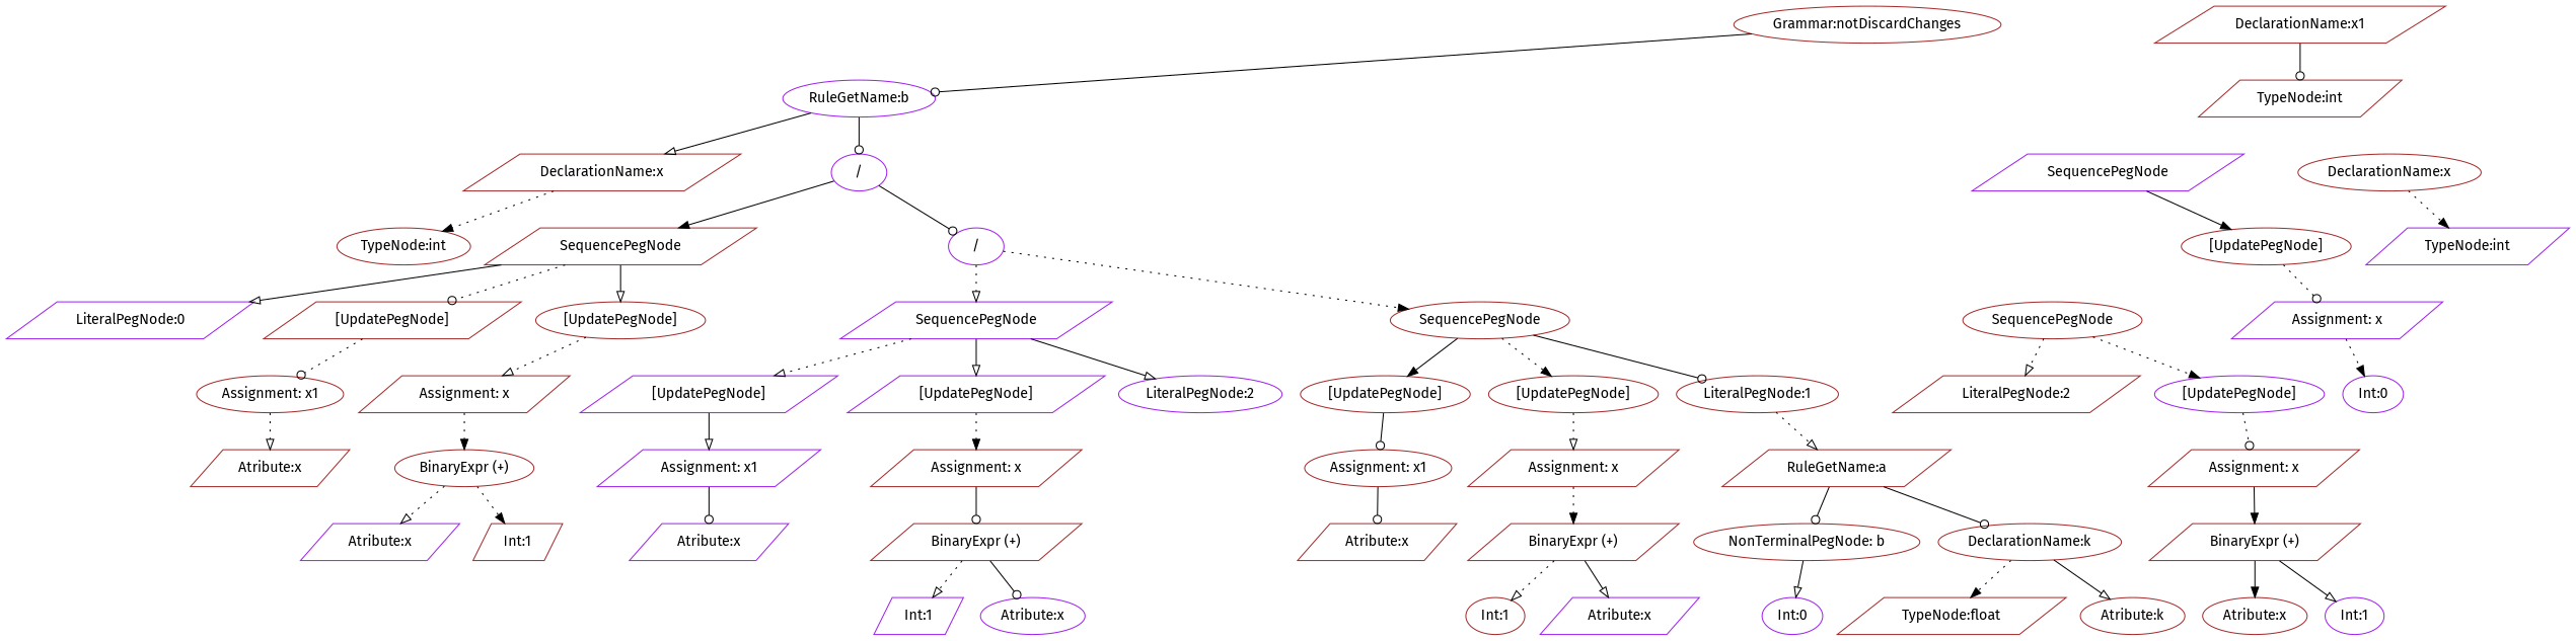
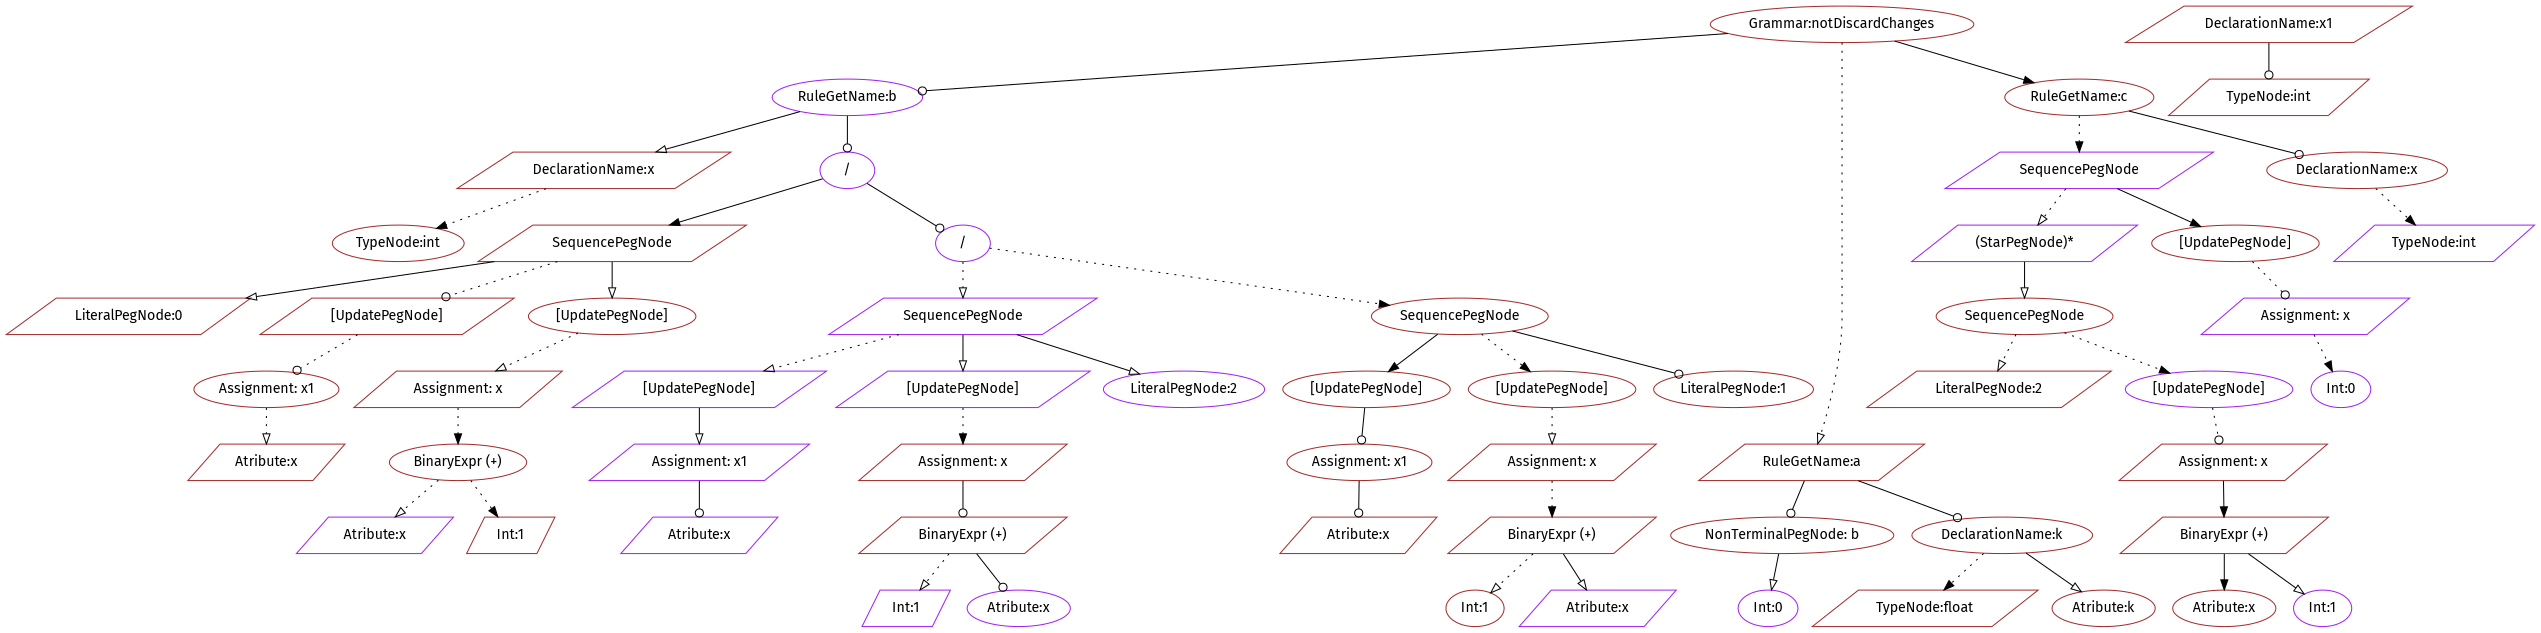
  digraph {
    fontname="Fira Sans"
    node [color=brown fontname="Fira Sans" shape=parallelogram]
    edge [arrowhead=onormal fontname="Fira Sans" style=solid]
    n1 [color=purple label="Int:0" shape=ellipse]
    n2 [label="Atribute:k" shape=ellipse]
    n3 [label="NonTerminalPegNode: b" shape=ellipse]
    n4 [label="TypeNode:float"]
    n5 [label="DeclarationName:k" shape=ellipse]
    n6 [label="RuleGetName:a"]
    n7 [color=purple label="Atribute:x"]
    n8 [label="Int:1"]
    n9 [label="BinaryExpr (+)" shape=ellipse]
    n10 [label="Assignment: x"]
    n11 [label="[UpdatePegNode]" shape=ellipse]
-   n12 [color=purple label="LiteralPegNode:0"]
+   n12 [label="LiteralPegNode:0"]
    n13 [label="Atribute:x"]
    n14 [label="Assignment: x1" shape=ellipse]
    n15 [label="[UpdatePegNode]"]
    n16 [label=SequencePegNode]
    n17 [color=purple label="Atribute:x"]
    n18 [label="Int:1" shape=ellipse]
    n19 [label="BinaryExpr (+)"]
    n20 [label="Assignment: x"]
    n21 [label="[UpdatePegNode]" shape=ellipse]
    n22 [label="LiteralPegNode:1" shape=ellipse]
    n23 [label="Atribute:x"]
    n24 [label="Assignment: x1" shape=ellipse]
    n25 [label="[UpdatePegNode]" shape=ellipse]
    n26 [label=SequencePegNode shape=ellipse]
    n27 [color=purple label="Atribute:x" shape=ellipse]
    n28 [color=purple label="Int:1"]
    n29 [label="BinaryExpr (+)"]
    n30 [label="Assignment: x"]
    n31 [color=purple label="[UpdatePegNode]"]
    n32 [color=purple label="LiteralPegNode:2" shape=ellipse]
    n33 [color=purple label="Atribute:x"]
    n34 [color=purple label="Assignment: x1"]
    n35 [color=purple label="[UpdatePegNode]"]
    n36 [color=purple label=SequencePegNode]
    n37 [color=purple label="/" shape=ellipse]
    n38 [color=purple label="/" shape=ellipse]
    n39 [label="TypeNode:int"]
    n40 [label="DeclarationName:x1"]
    n41 [label="TypeNode:int" shape=ellipse]
    n42 [label="DeclarationName:x"]
    n43 [color=purple label="RuleGetName:b" shape=ellipse]
    n44 [color=purple label="Int:0" shape=ellipse]
    n45 [color=purple label="Assignment: x"]
    n46 [label="[UpdatePegNode]" shape=ellipse]
    n47 [label="Atribute:x" shape=ellipse]
    n48 [color=purple label="Int:1" shape=ellipse]
    n49 [label="BinaryExpr (+)"]
    n50 [label="Assignment: x"]
    n51 [color=purple label="[UpdatePegNode]" shape=ellipse]
    n52 [label="LiteralPegNode:2"]
    n53 [label=SequencePegNode shape=ellipse]
+   n54 [color=purple label="(StarPegNode)*"]
    n55 [color=purple label=SequencePegNode]
    n56 [color=purple label="TypeNode:int"]
    n57 [label="DeclarationName:x" shape=ellipse]
+   n58 [label="RuleGetName:c" shape=ellipse]
    n59 [label="Grammar:notDiscardChanges" shape=ellipse]
    n3 -> n1
    n5 -> n2
    n5 -> n4 [arrowhead=normal style=dotted]
    n6 -> n3 [arrowhead=odot]
    n6 -> n5 [arrowhead=odot]
    n9 -> n7 [style=dotted]
    n9 -> n8 [arrowhead=normal style=dotted]
    n10 -> n9 [arrowhead=normal style=dotted]
    n11 -> n10 [style=dotted]
    n14 -> n13 [style=dotted]
    n15 -> n14 [arrowhead=odot style=dotted]
    n16 -> n11
    n16 -> n12
    n16 -> n15 [arrowhead=odot style=dotted]
    n19 -> n17
    n19 -> n18 [style=dotted]
    n20 -> n19 [arrowhead=normal style=dotted]
    n21 -> n20 [style=dotted]
    n24 -> n23 [arrowhead=odot]
    n25 -> n24 [arrowhead=odot]
    n26 -> n21 [arrowhead=normal style=dotted]
    n26 -> n22 [arrowhead=odot]
    n26 -> n25 [arrowhead=normal]
    n29 -> n27 [arrowhead=odot]
    n29 -> n28 [style=dotted]
    n30 -> n29 [arrowhead=odot]
    n31 -> n30 [arrowhead=normal style=dotted]
    n34 -> n33 [arrowhead=odot]
    n35 -> n34
    n36 -> n31
    n36 -> n32
    n36 -> n35 [style=dotted]
    n37 -> n26 [arrowhead=normal style=dotted]
    n37 -> n36 [style=dotted]
    n38 -> n16 [arrowhead=normal]
    n38 -> n37 [arrowhead=odot]
    n40 -> n39 [arrowhead=odot]
    n42 -> n41 [arrowhead=normal style=dotted]
    n43 -> n38 [arrowhead=odot]
    n43 -> n42
    n45 -> n44 [arrowhead=normal style=dotted]
    n46 -> n45 [arrowhead=odot style=dotted]
    n49 -> n47 [arrowhead=normal]
    n49 -> n48
    n50 -> n49 [arrowhead=normal]
    n51 -> n50 [arrowhead=odot style=dotted]
    n53 -> n51 [arrowhead=normal style=dotted]
    n53 -> n52 [style=dotted]
+   n54 -> n53
    n55 -> n46 [arrowhead=normal]
+   n55 -> n54 [style=dotted]
    n57 -> n56 [arrowhead=normal style=dotted]
-   n22 -> n6 [style=dotted]
+   n58 -> n55 [arrowhead=normal style=dotted]
+   n58 -> n57 [arrowhead=odot]
+   n59 -> n6 [style=dotted]
    n59 -> n43 [arrowhead=odot]
+   n59 -> n58 [arrowhead=normal]
  }
